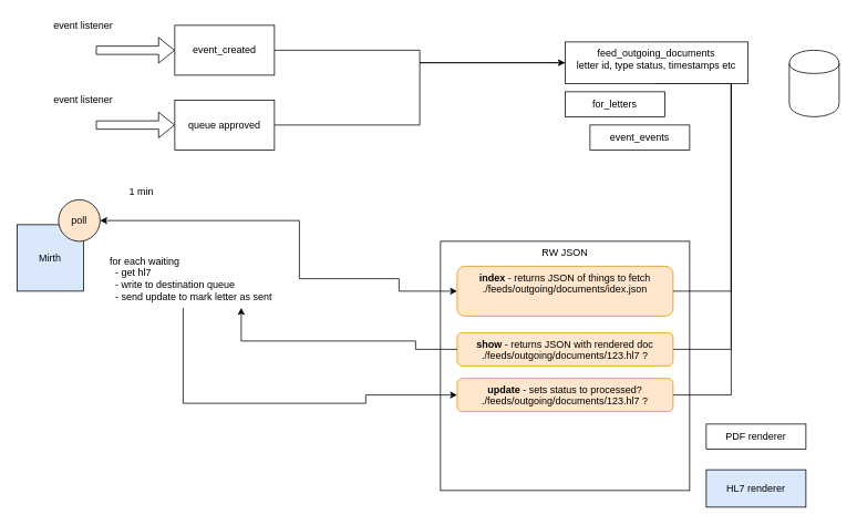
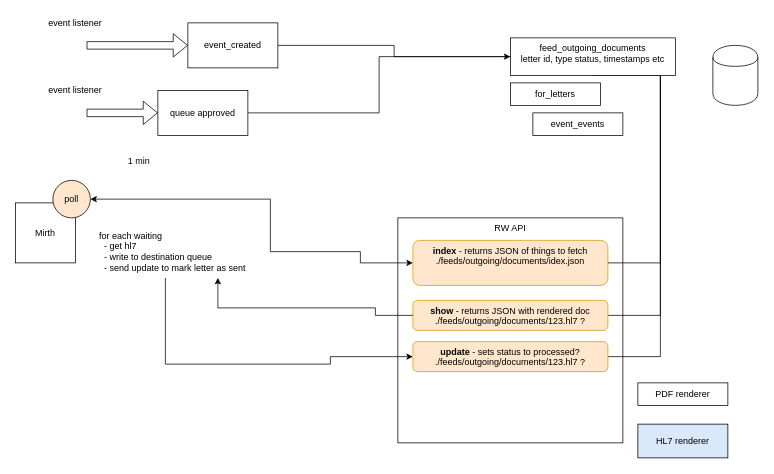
  <mxCell id="0" />
  <mxCell id="1" parent="0" />
- <mxCell id="2" value="RW JSON" style="whiteSpace=wrap;html=1;aspect=fixed;align=center;verticalAlign=top;" vertex="1" parent="1"><mxGeometry x="530" y="290" width="300" height="300" as="geometry" /></mxCell>
+ <mxCell id="2" value="RW API" style="whiteSpace=wrap;html=1;aspect=fixed;align=center;verticalAlign=top;" vertex="1" parent="1"><mxGeometry x="530" y="290" width="300" height="300" as="geometry" /></mxCell>
  <mxCell id="3" value="&lt;b&gt;index&lt;/b&gt; - returns JSON of things to fetch&lt;br&gt;./feeds/outgoing/documents/idex.json" style="rounded=1;whiteSpace=wrap;html=1;align=center;verticalAlign=top;fillColor=#ffe6cc;strokeColor=#d79b00;" vertex="1" parent="1"><mxGeometry x="550" y="320" width="260" height="60" as="geometry" /></mxCell>
  <mxCell id="4" value="" style="shape=cylinder;whiteSpace=wrap;html=1;boundedLbl=1;backgroundOutline=1;align=left;" vertex="1" parent="1"><mxGeometry x="950" y="60" width="60" height="80" as="geometry" /></mxCell>
  <mxCell id="5" style="edgeStyle=orthogonalEdgeStyle;rounded=0;orthogonalLoop=1;jettySize=auto;html=1;entryX=0;entryY=0.5;entryDx=0;entryDy=0;" edge="1" parent="1" source="6" target="11"><mxGeometry relative="1" as="geometry" /></mxCell>
  <mxCell id="6" value="queue approved" style="rounded=0;whiteSpace=wrap;html=1;align=center;" vertex="1" parent="1"><mxGeometry x="210" y="120" width="120" height="60" as="geometry" /></mxCell>
  <mxCell id="7" value="" style="shape=flexArrow;endArrow=classic;html=1;entryX=0;entryY=0.5;entryDx=0;entryDy=0;" edge="1" parent="1" target="6"><mxGeometry width="50" height="50" relative="1" as="geometry"><mxPoint x="115" y="150" as="sourcePoint" /><mxPoint x="165" y="145" as="targetPoint" /></mxGeometry></mxCell>
  <mxCell id="8" style="edgeStyle=orthogonalEdgeStyle;rounded=0;orthogonalLoop=1;jettySize=auto;html=1;entryX=1;entryY=0.5;entryDx=0;entryDy=0;startArrow=none;startFill=0;endArrow=none;endFill=0;" edge="1" parent="1" source="11" target="3"><mxGeometry relative="1" as="geometry"><Array as="points"><mxPoint x="880" y="350" /></Array></mxGeometry></mxCell>
  <mxCell id="9" style="edgeStyle=orthogonalEdgeStyle;rounded=0;orthogonalLoop=1;jettySize=auto;html=1;entryX=1;entryY=0.5;entryDx=0;entryDy=0;startArrow=none;startFill=0;endArrow=none;endFill=0;" edge="1" parent="1" source="11" target="17"><mxGeometry relative="1" as="geometry"><Array as="points"><mxPoint x="880" y="420" /></Array></mxGeometry></mxCell>
  <mxCell id="10" style="edgeStyle=orthogonalEdgeStyle;rounded=0;orthogonalLoop=1;jettySize=auto;html=1;entryX=1;entryY=0.5;entryDx=0;entryDy=0;startArrow=none;startFill=0;endArrow=none;endFill=0;exitX=0.5;exitY=1;exitDx=0;exitDy=0;" edge="1" parent="1" source="11" target="18"><mxGeometry relative="1" as="geometry"><Array as="points"><mxPoint x="880" y="100" /><mxPoint x="880" y="475" /></Array></mxGeometry></mxCell>
  <mxCell id="11" value="feed_outgoing_documents&lt;br&gt;letter id, type status, timestamps etc" style="rounded=0;whiteSpace=wrap;html=1;align=center;verticalAlign=top;" vertex="1" parent="1"><mxGeometry x="680" y="50" width="220" height="50" as="geometry" /></mxCell>
  <mxCell id="12" value="" style="group" vertex="1" connectable="0" parent="1"><mxGeometry x="20" y="240" width="100" height="110" as="geometry" /></mxCell>
- <mxCell id="13" value="Mirth" style="whiteSpace=wrap;html=1;aspect=fixed;fillColor=#dae8fc;" vertex="1" parent="12"><mxGeometry y="30" width="80" height="80" as="geometry" /></mxCell>
+ <mxCell id="13" value="Mirth" style="whiteSpace=wrap;html=1;aspect=fixed;" vertex="1" parent="12"><mxGeometry y="30" width="80" height="80" as="geometry" /></mxCell>
  <mxCell id="14" value="poll" style="ellipse;whiteSpace=wrap;html=1;aspect=fixed;align=center;fillColor=#ffe6cc;" vertex="1" parent="12"><mxGeometry x="50" width="50" height="50" as="geometry" /></mxCell>
  <mxCell id="15" style="edgeStyle=orthogonalEdgeStyle;rounded=0;orthogonalLoop=1;jettySize=auto;html=1;endArrow=classic;endFill=1;startArrow=classic;startFill=1;entryX=0;entryY=0.5;entryDx=0;entryDy=0;" edge="1" parent="1" source="14" target="3"><mxGeometry relative="1" as="geometry"><mxPoint x="560" y="110" as="targetPoint" /><Array as="points"><mxPoint x="360" y="265" /><mxPoint x="360" y="335" /><mxPoint x="480" y="335" /><mxPoint x="480" y="350" /></Array></mxGeometry></mxCell>
- <mxCell id="16" value="1 min" style="text;html=1;strokeColor=none;fillColor=none;align=center;verticalAlign=middle;whiteSpace=wrap;rounded=0;" vertex="1" parent="1"><mxGeometry x="150" y="220" width="40" height="20" as="geometry" /></mxCell>
+ <mxCell id="16" value="1 min" style="text;html=1;strokeColor=none;fillColor=none;align=center;verticalAlign=middle;whiteSpace=wrap;rounded=0;" vertex="1" parent="1"><mxGeometry x="165" y="205" width="40" height="20" as="geometry" /></mxCell>
  <mxCell id="17" value="&lt;b&gt;show&lt;/b&gt;&amp;nbsp;- returns JSON with rendered doc&lt;br&gt;./feeds/outgoing/documents/123.hl7 ?" style="rounded=1;whiteSpace=wrap;html=1;align=center;verticalAlign=top;fillColor=#ffe6cc;strokeColor=#d79b00;" vertex="1" parent="1"><mxGeometry x="550" y="400" width="260" height="40" as="geometry" /></mxCell>
  <mxCell id="18" value="&lt;b&gt;update&lt;/b&gt;&amp;nbsp;- sets status to processed?&lt;br&gt;./feeds/outgoing/documents/123.hl7 ?" style="rounded=1;whiteSpace=wrap;html=1;align=center;verticalAlign=top;fillColor=#ffe6cc;strokeColor=#d79b00;" vertex="1" parent="1"><mxGeometry x="550" y="455" width="260" height="40" as="geometry" /></mxCell>
  <mxCell id="19" style="edgeStyle=orthogonalEdgeStyle;rounded=0;orthogonalLoop=1;jettySize=auto;html=1;entryX=0;entryY=0.5;entryDx=0;entryDy=0;startArrow=classic;startFill=1;endArrow=none;endFill=0;" edge="1" parent="1" source="21" target="17"><mxGeometry relative="1" as="geometry"><Array as="points"><mxPoint x="290" y="410" /><mxPoint x="500" y="410" /><mxPoint x="500" y="420" /></Array></mxGeometry></mxCell>
  <mxCell id="20" style="edgeStyle=orthogonalEdgeStyle;rounded=0;orthogonalLoop=1;jettySize=auto;html=1;entryX=0;entryY=0.5;entryDx=0;entryDy=0;startArrow=none;startFill=0;endArrow=classic;endFill=1;" edge="1" parent="1" source="21" target="18"><mxGeometry relative="1" as="geometry"><Array as="points"><mxPoint x="220" y="485" /><mxPoint x="440" y="485" /><mxPoint x="440" y="475" /></Array></mxGeometry></mxCell>
  <mxCell id="21" value="for each waiting&lt;br&gt;&amp;nbsp; - get hl7&lt;br&gt;&amp;nbsp; - write to destination queue&lt;br&gt;&amp;nbsp; - send update to mark letter as sent" style="text;html=1;strokeColor=none;fillColor=none;align=left;verticalAlign=middle;whiteSpace=wrap;rounded=0;" vertex="1" parent="1"><mxGeometry x="130" y="300" width="200" height="70" as="geometry" /></mxCell>
  <mxCell id="22" value="event listener" style="text;html=1;strokeColor=none;fillColor=none;align=center;verticalAlign=middle;whiteSpace=wrap;rounded=0;" vertex="1" parent="1"><mxGeometry x="50" y="110" width="100" height="20" as="geometry" /></mxCell>
  <mxCell id="23" value="PDF renderer" style="rounded=0;whiteSpace=wrap;html=1;align=center;" vertex="1" parent="1"><mxGeometry x="850" y="510" width="120" height="30" as="geometry" /></mxCell>
  <mxCell id="24" value="HL7 renderer" style="rounded=0;whiteSpace=wrap;html=1;align=center;fillColor=#dae8fc;" vertex="1" parent="1"><mxGeometry x="850" y="565" width="120" height="45" as="geometry" /></mxCell>
  <mxCell id="25" value="for_letters" style="rounded=0;whiteSpace=wrap;html=1;align=center;" vertex="1" parent="1"><mxGeometry x="680" y="110" width="120" height="30" as="geometry" /></mxCell>
  <mxCell id="26" style="edgeStyle=orthogonalEdgeStyle;rounded=0;orthogonalLoop=1;jettySize=auto;html=1;entryX=0;entryY=0.5;entryDx=0;entryDy=0;startArrow=none;startFill=0;endArrow=none;endFill=0;" edge="1" parent="1" source="27" target="11"><mxGeometry relative="1" as="geometry" /></mxCell>
- <mxCell id="27" value="event_created" style="rounded=0;whiteSpace=wrap;html=1;align=center;" vertex="1" parent="1"><mxGeometry x="210" y="30" width="120" height="60" as="geometry" /></mxCell>
+ <mxCell id="27" value="event_created" style="rounded=0;whiteSpace=wrap;html=1;align=center;" vertex="1" parent="1"><mxGeometry x="250" y="30" width="120" height="60" as="geometry" /></mxCell>
  <mxCell id="28" value="" style="shape=flexArrow;endArrow=classic;html=1;entryX=0;entryY=0.5;entryDx=0;entryDy=0;" edge="1" parent="1" target="27"><mxGeometry width="50" height="50" relative="1" as="geometry"><mxPoint x="115" y="60" as="sourcePoint" /><mxPoint x="165" y="55" as="targetPoint" /></mxGeometry></mxCell>
  <mxCell id="29" value="event listener" style="text;html=1;strokeColor=none;fillColor=none;align=center;verticalAlign=middle;whiteSpace=wrap;rounded=0;" vertex="1" parent="1"><mxGeometry x="50" y="20" width="100" height="20" as="geometry" /></mxCell>
  <mxCell id="30" value="event_events" style="rounded=0;whiteSpace=wrap;html=1;align=center;" vertex="1" parent="1"><mxGeometry x="710" y="150" width="120" height="30" as="geometry" /></mxCell>
